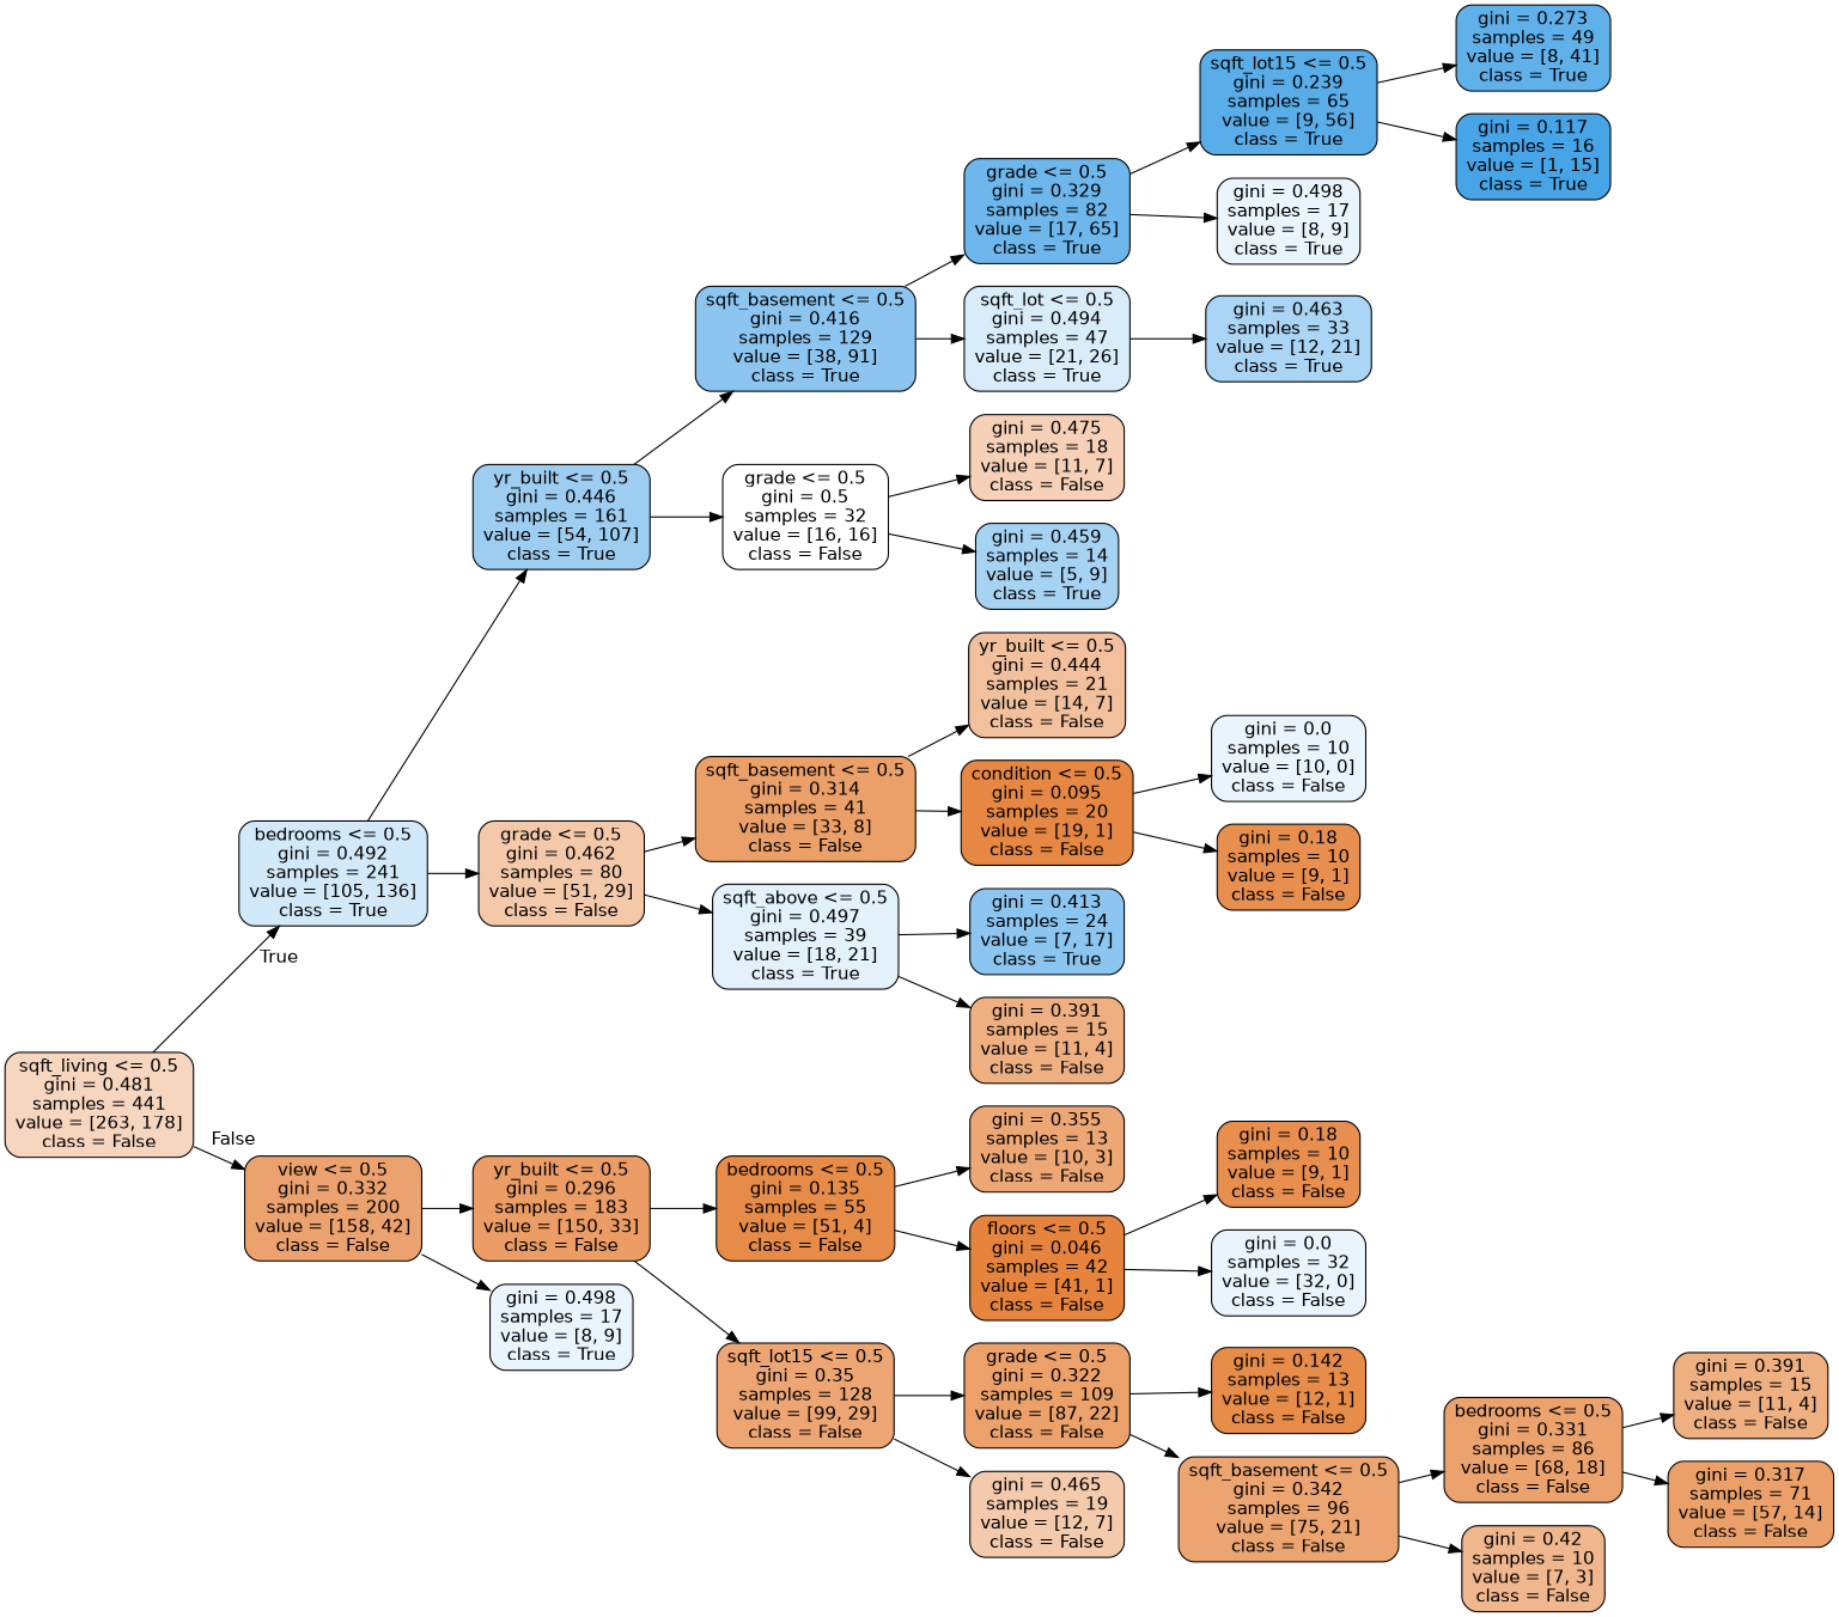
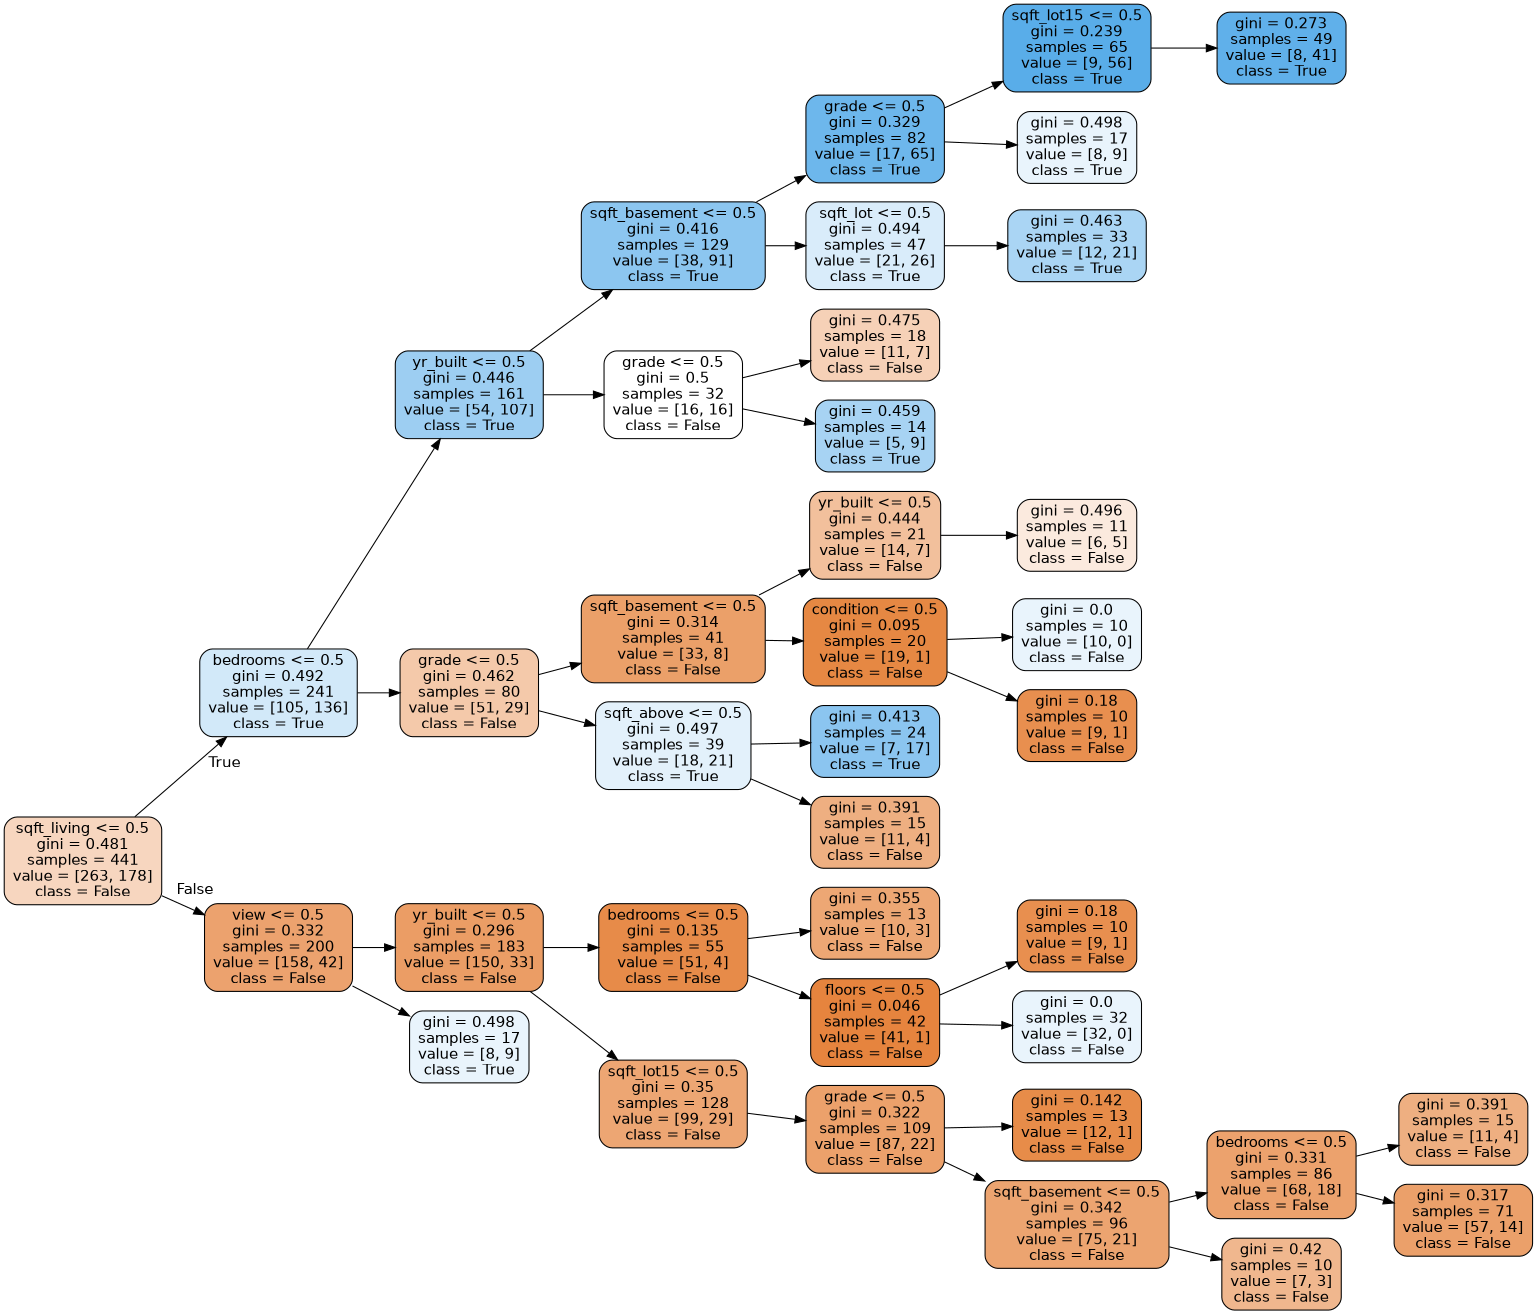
  digraph {
    rankdir=LR
    node [color=black fillcolor="#e9f4fc" fontname=helvetica shape=box style="filled, rounded"]
    edge [fontname=helvetica]
    n1 [fillcolor="#f7d6bf" label="sqft_living <= 0.5\ngini = 0.481\nsamples = 441\nvalue = [263, 178]\nclass = False"]
    n2 [fillcolor="#d2e9f9" label="bedrooms <= 0.5\ngini = 0.492\nsamples = 241\nvalue = [105, 136]\nclass = True"]
    n3 [fillcolor="#eca26e" label="view <= 0.5\ngini = 0.332\nsamples = 200\nvalue = [158, 42]\nclass = False"]
    n4 [fillcolor="#9dcef2" label="yr_built <= 0.5\ngini = 0.446\nsamples = 161\nvalue = [54, 107]\nclass = True"]
    n5 [fillcolor="#f4c9aa" label="grade <= 0.5\ngini = 0.462\nsamples = 80\nvalue = [51, 29]\nclass = False"]
    n6 [fillcolor="#eb9d65" label="yr_built <= 0.5\ngini = 0.296\nsamples = 183\nvalue = [150, 33]\nclass = False"]
    n7 [label="gini = 0.498\nsamples = 17\nvalue = [8, 9]\nclass = True"]
    n8 [fillcolor="#8cc6f0" label="sqft_basement <= 0.5\ngini = 0.416\nsamples = 129\nvalue = [38, 91]\nclass = True"]
    n9 [fillcolor="#ffffff" label="grade <= 0.5\ngini = 0.5\nsamples = 32\nvalue = [16, 16]\nclass = False"]
    n10 [fillcolor="#eba069" label="sqft_basement <= 0.5\ngini = 0.314\nsamples = 41\nvalue = [33, 8]\nclass = False"]
    n11 [fillcolor="#e3f1fb" label="sqft_above <= 0.5\ngini = 0.497\nsamples = 39\nvalue = [18, 21]\nclass = True"]
    n12 [fillcolor="#6db7ec" label="grade <= 0.5\ngini = 0.329\nsamples = 82\nvalue = [17, 65]\nclass = True"]
    n13 [fillcolor="#d9ecfa" label="sqft_lot <= 0.5\ngini = 0.494\nsamples = 47\nvalue = [21, 26]\nclass = True"]
    n14 [fillcolor="#f6d1b7" label="gini = 0.475\nsamples = 18\nvalue = [11, 7]\nclass = False"]
    n15 [fillcolor="#a7d3f3" label="gini = 0.459\nsamples = 14\nvalue = [5, 9]\nclass = True"]
    n16 [fillcolor="#59ade9" label="sqft_lot15 <= 0.5\ngini = 0.239\nsamples = 65\nvalue = [9, 56]\nclass = True"]
    n17 [label="gini = 0.498\nsamples = 17\nvalue = [8, 9]\nclass = True"]
    n18 [fillcolor="#aad5f4" label="gini = 0.463\nsamples = 33\nvalue = [12, 21]\nclass = True"]
    n19 [fillcolor="#60b0ea" label="gini = 0.273\nsamples = 49\nvalue = [8, 41]\nclass = True"]
-   n20 [fillcolor="#46a4e7" label="gini = 0.117\nsamples = 16\nvalue = [1, 15]\nclass = True"]
    n21 [fillcolor="#f2c09c" label="yr_built <= 0.5\ngini = 0.444\nsamples = 21\nvalue = [14, 7]\nclass = False"]
    n22 [fillcolor="#e68843" label="condition <= 0.5\ngini = 0.095\nsamples = 20\nvalue = [19, 1]\nclass = False"]
    n23 [fillcolor="#8bc5f0" label="gini = 0.413\nsamples = 24\nvalue = [7, 17]\nclass = True"]
    n24 [fillcolor="#eeaf81" label="gini = 0.391\nsamples = 15\nvalue = [11, 4]\nclass = False"]
+   n25 [fillcolor="#fbeade" label="gini = 0.496\nsamples = 11\nvalue = [6, 5]\nclass = False"]
    n26 [label="gini = 0.0\nsamples = 10\nvalue = [10, 0]\nclass = False"]
    n27 [fillcolor="#e88f4f" label="gini = 0.18\nsamples = 10\nvalue = [9, 1]\nclass = False"]
    n28 [fillcolor="#e78b49" label="bedrooms <= 0.5\ngini = 0.135\nsamples = 55\nvalue = [51, 4]\nclass = False"]
    n29 [fillcolor="#eda673" label="sqft_lot15 <= 0.5\ngini = 0.35\nsamples = 128\nvalue = [99, 29]\nclass = False"]
    n30 [fillcolor="#eda774" label="gini = 0.355\nsamples = 13\nvalue = [10, 3]\nclass = False"]
    n31 [fillcolor="#e6843e" label="floors <= 0.5\ngini = 0.046\nsamples = 42\nvalue = [41, 1]\nclass = False"]
    n32 [fillcolor="#eca16b" label="grade <= 0.5\ngini = 0.322\nsamples = 109\nvalue = [87, 22]\nclass = False"]
-   n33 [fillcolor="#f4caac" label="gini = 0.465\nsamples = 19\nvalue = [12, 7]\nclass = False"]
    n34 [fillcolor="#e88f4f" label="gini = 0.18\nsamples = 10\nvalue = [9, 1]\nclass = False"]
    n35 [label="gini = 0.0\nsamples = 32\nvalue = [32, 0]\nclass = False"]
    n36 [fillcolor="#e78c49" label="gini = 0.142\nsamples = 13\nvalue = [12, 1]\nclass = False"]
    n37 [fillcolor="#eca470" label="sqft_basement <= 0.5\ngini = 0.342\nsamples = 96\nvalue = [75, 21]\nclass = False"]
    n38 [fillcolor="#eca26d" label="bedrooms <= 0.5\ngini = 0.331\nsamples = 86\nvalue = [68, 18]\nclass = False"]
    n39 [fillcolor="#f0b78e" label="gini = 0.42\nsamples = 10\nvalue = [7, 3]\nclass = False"]
    n40 [fillcolor="#eeaf81" label="gini = 0.391\nsamples = 15\nvalue = [11, 4]\nclass = False"]
    n41 [fillcolor="#eba06a" label="gini = 0.317\nsamples = 71\nvalue = [57, 14]\nclass = False"]
    n1 -> n2 [headlabel=True labelangle=45 labeldistance=2.5]
    n1 -> n3 [headlabel=False labelangle=-45 labeldistance=2.5]
    n2 -> n4
    n2 -> n5
    n3 -> n6
    n3 -> n7
    n4 -> n8
    n4 -> n9
    n5 -> n10
    n5 -> n11
    n6 -> n28
    n6 -> n29
    n8 -> n12
    n8 -> n13
    n9 -> n14
    n9 -> n15
    n10 -> n21
    n10 -> n22
    n11 -> n23
    n11 -> n24
    n12 -> n16
    n12 -> n17
    n13 -> n18
    n16 -> n19
-   n16 -> n20
+   n21 -> n25
    n22 -> n26
    n22 -> n27
    n28 -> n30
    n28 -> n31
    n29 -> n32
-   n29 -> n33
    n31 -> n34
    n31 -> n35
    n32 -> n36
    n32 -> n37
    n37 -> n38
    n37 -> n39
    n38 -> n40
    n38 -> n41
  }
